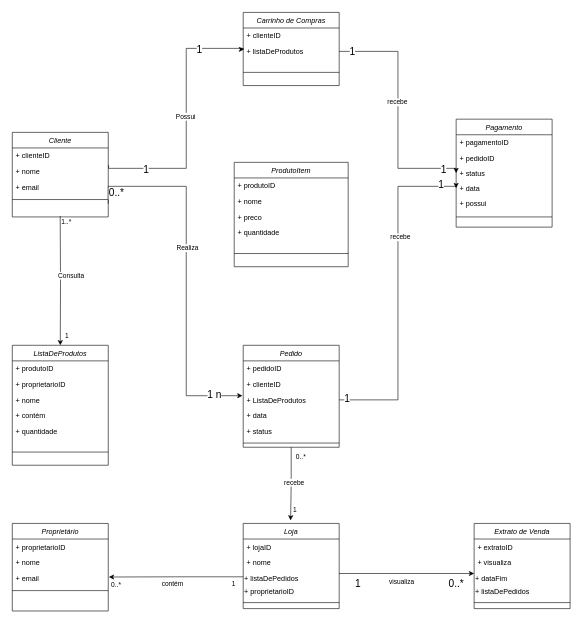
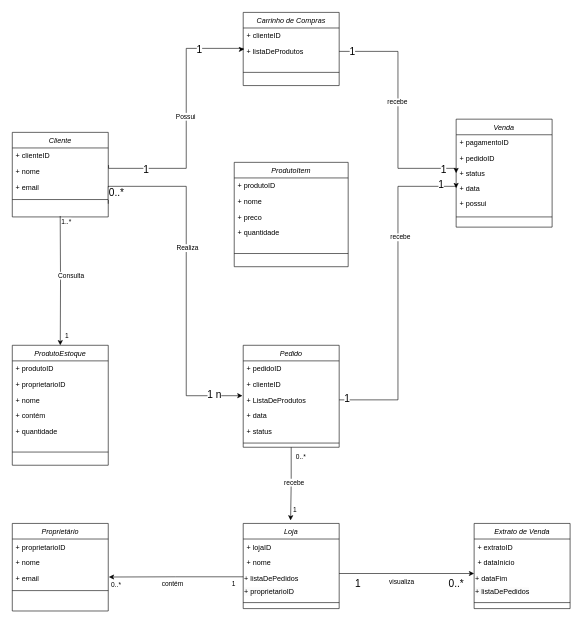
  <mxCell id="0" />
  <mxCell id="1" parent="0" />
  <mxCell id="2" value="Cliente" style="swimlane;fontStyle=2;align=center;verticalAlign=top;childLayout=stackLayout;horizontal=1;startSize=26;horizontalStack=0;resizeParent=1;resizeLast=0;collapsible=1;marginBottom=0;rounded=0;shadow=0;strokeWidth=1;" parent="1" vertex="1"><mxGeometry x="20" y="220" width="160" height="141" as="geometry"><mxRectangle x="230" y="140" width="160" height="26" as="alternateBounds" /></mxGeometry></mxCell>
  <mxCell id="3" value="+ clienteID" style="text;align=left;verticalAlign=top;spacingLeft=4;spacingRight=4;overflow=hidden;rotatable=0;points=[[0,0.5],[1,0.5]];portConstraint=eastwest;" parent="2" vertex="1"><mxGeometry y="26" width="160" height="26" as="geometry" /></mxCell>
  <mxCell id="4" value="+ nome " style="text;align=left;verticalAlign=top;spacingLeft=4;spacingRight=4;overflow=hidden;rotatable=0;points=[[0,0.5],[1,0.5]];portConstraint=eastwest;" parent="2" vertex="1"><mxGeometry y="52" width="160" height="26" as="geometry" /></mxCell>
  <mxCell id="5" value="+ email " style="text;align=left;verticalAlign=top;spacingLeft=4;spacingRight=4;overflow=hidden;rotatable=0;points=[[0,0.5],[1,0.5]];portConstraint=eastwest;" parent="2" vertex="1"><mxGeometry y="78" width="160" height="26" as="geometry" /></mxCell>
  <mxCell id="6" value="" style="line;html=1;strokeWidth=1;align=left;verticalAlign=middle;spacingTop=-1;spacingLeft=3;spacingRight=3;rotatable=0;labelPosition=right;points=[];portConstraint=eastwest;" parent="2" vertex="1"><mxGeometry y="104" width="160" height="16" as="geometry" /></mxCell>
- <mxCell id="7" value="ListaDeProdutos" style="swimlane;fontStyle=2;align=center;verticalAlign=top;childLayout=stackLayout;horizontal=1;startSize=26;horizontalStack=0;resizeParent=1;resizeLast=0;collapsible=1;marginBottom=0;rounded=0;shadow=0;strokeWidth=1;" parent="1" vertex="1"><mxGeometry x="20" y="575" width="160" height="200" as="geometry"><mxRectangle x="230" y="140" width="160" height="26" as="alternateBounds" /></mxGeometry></mxCell>
+ <mxCell id="7" value="ProdutoEstoque" style="swimlane;fontStyle=2;align=center;verticalAlign=top;childLayout=stackLayout;horizontal=1;startSize=26;horizontalStack=0;resizeParent=1;resizeLast=0;collapsible=1;marginBottom=0;rounded=0;shadow=0;strokeWidth=1;" parent="1" vertex="1"><mxGeometry x="20" y="575" width="160" height="200" as="geometry"><mxRectangle x="230" y="140" width="160" height="26" as="alternateBounds" /></mxGeometry></mxCell>
  <mxCell id="8" value="+ produtoID" style="text;align=left;verticalAlign=top;spacingLeft=4;spacingRight=4;overflow=hidden;rotatable=0;points=[[0,0.5],[1,0.5]];portConstraint=eastwest;" parent="7" vertex="1"><mxGeometry y="26" width="160" height="26" as="geometry" /></mxCell>
  <mxCell id="9" value="+ proprietarioID" style="text;align=left;verticalAlign=top;spacingLeft=4;spacingRight=4;overflow=hidden;rotatable=0;points=[[0,0.5],[1,0.5]];portConstraint=eastwest;" vertex="1" parent="7"><mxGeometry y="52" width="160" height="26" as="geometry" /></mxCell>
  <mxCell id="10" value="+ nome" style="text;align=left;verticalAlign=top;spacingLeft=4;spacingRight=4;overflow=hidden;rotatable=0;points=[[0,0.5],[1,0.5]];portConstraint=eastwest;" parent="7" vertex="1"><mxGeometry y="78" width="160" height="26" as="geometry" /></mxCell>
  <mxCell id="11" value="+ contém" style="text;align=left;verticalAlign=top;spacingLeft=4;spacingRight=4;overflow=hidden;rotatable=0;points=[[0,0.5],[1,0.5]];portConstraint=eastwest;" parent="7" vertex="1"><mxGeometry y="104" width="160" height="26" as="geometry" /></mxCell>
  <mxCell id="12" value="+ quantidade&#10;" style="text;align=left;verticalAlign=top;spacingLeft=4;spacingRight=4;overflow=hidden;rotatable=0;points=[[0,0.5],[1,0.5]];portConstraint=eastwest;" parent="7" vertex="1"><mxGeometry y="130" width="160" height="26" as="geometry" /></mxCell>
  <mxCell id="13" value="" style="line;html=1;strokeWidth=1;align=left;verticalAlign=middle;spacingTop=-1;spacingLeft=3;spacingRight=3;rotatable=0;labelPosition=right;points=[];portConstraint=eastwest;" parent="7" vertex="1"><mxGeometry y="156" width="160" height="44" as="geometry" /></mxCell>
  <mxCell id="14" value="Carrinho de Compras" style="swimlane;fontStyle=2;align=center;verticalAlign=top;childLayout=stackLayout;horizontal=1;startSize=26;horizontalStack=0;resizeParent=1;resizeLast=0;collapsible=1;marginBottom=0;rounded=0;shadow=0;strokeWidth=1;" parent="1" vertex="1"><mxGeometry x="405" y="20" width="160" height="122" as="geometry"><mxRectangle x="230" y="140" width="160" height="26" as="alternateBounds" /></mxGeometry></mxCell>
  <mxCell id="15" value="+ clienteID" style="text;align=left;verticalAlign=top;spacingLeft=4;spacingRight=4;overflow=hidden;rotatable=0;points=[[0,0.5],[1,0.5]];portConstraint=eastwest;" parent="14" vertex="1"><mxGeometry y="26" width="160" height="26" as="geometry" /></mxCell>
  <mxCell id="16" value="+ listaDeProdutos" style="text;align=left;verticalAlign=top;spacingLeft=4;spacingRight=4;overflow=hidden;rotatable=0;points=[[0,0.5],[1,0.5]];portConstraint=eastwest;" parent="14" vertex="1"><mxGeometry y="52" width="160" height="26" as="geometry" /></mxCell>
  <mxCell id="17" value="" style="line;html=1;strokeWidth=1;align=left;verticalAlign=middle;spacingTop=-1;spacingLeft=3;spacingRight=3;rotatable=0;labelPosition=right;points=[];portConstraint=eastwest;" parent="14" vertex="1"><mxGeometry y="78" width="160" height="44" as="geometry" /></mxCell>
  <mxCell id="18" value="Pedido" style="swimlane;fontStyle=2;align=center;verticalAlign=top;childLayout=stackLayout;horizontal=1;startSize=26;horizontalStack=0;resizeParent=1;resizeLast=0;collapsible=1;marginBottom=0;rounded=0;shadow=0;strokeWidth=1;" parent="1" vertex="1"><mxGeometry x="405" y="575" width="160" height="170" as="geometry"><mxRectangle x="230" y="140" width="160" height="26" as="alternateBounds" /></mxGeometry></mxCell>
  <mxCell id="19" value="+ pedidoID" style="text;align=left;verticalAlign=top;spacingLeft=4;spacingRight=4;overflow=hidden;rotatable=0;points=[[0,0.5],[1,0.5]];portConstraint=eastwest;" parent="18" vertex="1"><mxGeometry y="26" width="160" height="26" as="geometry" /></mxCell>
  <mxCell id="20" value="+ clienteID" style="text;align=left;verticalAlign=top;spacingLeft=4;spacingRight=4;overflow=hidden;rotatable=0;points=[[0,0.5],[1,0.5]];portConstraint=eastwest;" parent="18" vertex="1"><mxGeometry y="52" width="160" height="26" as="geometry" /></mxCell>
  <mxCell id="21" value="+ ListaDeProdutos" style="text;align=left;verticalAlign=top;spacingLeft=4;spacingRight=4;overflow=hidden;rotatable=0;points=[[0,0.5],[1,0.5]];portConstraint=eastwest;" parent="18" vertex="1"><mxGeometry y="78" width="160" height="26" as="geometry" /></mxCell>
  <mxCell id="22" value="+ data" style="text;align=left;verticalAlign=top;spacingLeft=4;spacingRight=4;overflow=hidden;rotatable=0;points=[[0,0.5],[1,0.5]];portConstraint=eastwest;" parent="18" vertex="1"><mxGeometry y="104" width="160" height="26" as="geometry" /></mxCell>
  <mxCell id="23" value="+ status" style="text;align=left;verticalAlign=top;spacingLeft=4;spacingRight=4;overflow=hidden;rotatable=0;points=[[0,0.5],[1,0.5]];portConstraint=eastwest;" parent="18" vertex="1"><mxGeometry y="130" width="160" height="26" as="geometry" /></mxCell>
  <mxCell id="24" value="" style="line;html=1;strokeWidth=1;align=left;verticalAlign=middle;spacingTop=-1;spacingLeft=3;spacingRight=3;rotatable=0;labelPosition=right;points=[];portConstraint=eastwest;" parent="18" vertex="1"><mxGeometry y="156" width="160" height="14" as="geometry" /></mxCell>
- <mxCell id="25" value="Pagamento" style="swimlane;fontStyle=2;align=center;verticalAlign=top;childLayout=stackLayout;horizontal=1;startSize=26;horizontalStack=0;resizeParent=1;resizeLast=0;collapsible=1;marginBottom=0;rounded=0;shadow=0;strokeWidth=1;" parent="1" vertex="1"><mxGeometry x="760" y="198" width="160" height="180" as="geometry"><mxRectangle x="230" y="140" width="160" height="26" as="alternateBounds" /></mxGeometry></mxCell>
+ <mxCell id="25" value="Venda" style="swimlane;fontStyle=2;align=center;verticalAlign=top;childLayout=stackLayout;horizontal=1;startSize=26;horizontalStack=0;resizeParent=1;resizeLast=0;collapsible=1;marginBottom=0;rounded=0;shadow=0;strokeWidth=1;" parent="1" vertex="1"><mxGeometry x="760" y="198" width="160" height="180" as="geometry"><mxRectangle x="230" y="140" width="160" height="26" as="alternateBounds" /></mxGeometry></mxCell>
  <mxCell id="26" value="+ pagamentoID" style="text;align=left;verticalAlign=top;spacingLeft=4;spacingRight=4;overflow=hidden;rotatable=0;points=[[0,0.5],[1,0.5]];portConstraint=eastwest;" parent="25" vertex="1"><mxGeometry y="26" width="160" height="26" as="geometry" /></mxCell>
  <mxCell id="27" value="+ pedidoID" style="text;align=left;verticalAlign=top;spacingLeft=4;spacingRight=4;overflow=hidden;rotatable=0;points=[[0,0.5],[1,0.5]];portConstraint=eastwest;" parent="25" vertex="1"><mxGeometry y="52" width="160" height="26" as="geometry" /></mxCell>
  <mxCell id="28" value="+ status" style="text;align=left;verticalAlign=top;spacingLeft=4;spacingRight=4;overflow=hidden;rotatable=0;points=[[0,0.5],[1,0.5]];portConstraint=eastwest;" parent="25" vertex="1"><mxGeometry y="78" width="160" height="24" as="geometry" /></mxCell>
  <mxCell id="29" value="+ data" style="text;align=left;verticalAlign=top;spacingLeft=4;spacingRight=4;overflow=hidden;rotatable=0;points=[[0,0.5],[1,0.5]];portConstraint=eastwest;" parent="25" vertex="1"><mxGeometry y="102" width="160" height="26" as="geometry" /></mxCell>
  <mxCell id="30" value="+ possui" style="text;align=left;verticalAlign=top;spacingLeft=4;spacingRight=4;overflow=hidden;rotatable=0;points=[[0,0.5],[1,0.5]];portConstraint=eastwest;" parent="25" vertex="1"><mxGeometry y="128" width="160" height="30" as="geometry" /></mxCell>
  <mxCell id="31" value="" style="line;html=1;strokeWidth=1;align=left;verticalAlign=middle;spacingTop=-1;spacingLeft=3;spacingRight=3;rotatable=0;labelPosition=right;points=[];portConstraint=eastwest;" parent="25" vertex="1"><mxGeometry y="158" width="160" height="10" as="geometry" /></mxCell>
  <mxCell id="32" value="" style="edgeStyle=orthogonalEdgeStyle;rounded=0;orthogonalLoop=1;jettySize=auto;html=1;entryX=0.009;entryY=0.364;entryDx=0;entryDy=0;exitX=1.003;exitY=0.1;exitDx=0;exitDy=0;exitPerimeter=0;entryPerimeter=0;" parent="1" source="4" target="16" edge="1"><mxGeometry relative="1" as="geometry"><mxPoint x="545" y="81" as="targetPoint" /><Array as="points"><mxPoint x="181" y="280" /><mxPoint x="310" y="280" /><mxPoint x="310" y="80" /><mxPoint x="405" y="80" /><mxPoint x="405" y="82" /></Array></mxGeometry></mxCell>
  <mxCell id="33" value="1" style="edgeLabel;html=1;align=center;verticalAlign=middle;resizable=0;points=[];spacing=2;fontSize=17;" parent="32" vertex="1" connectable="0"><mxGeometry x="-0.689" y="-3" relative="1" as="geometry"><mxPoint as="offset" /></mxGeometry></mxCell>
  <mxCell id="34" value="1" style="edgeLabel;html=1;align=center;verticalAlign=middle;resizable=0;points=[];spacing=2;fontSize=17;" parent="32" vertex="1" connectable="0"><mxGeometry x="0.644" y="-2" relative="1" as="geometry"><mxPoint as="offset" /></mxGeometry></mxCell>
  <mxCell id="35" value="Possui" style="edgeLabel;html=1;align=center;verticalAlign=middle;resizable=0;points=[];" parent="32" connectable="0" vertex="1"><mxGeometry x="0.021" y="2" relative="1" as="geometry"><mxPoint as="offset" /></mxGeometry></mxCell>
  <mxCell id="36" style="edgeStyle=orthogonalEdgeStyle;rounded=0;orthogonalLoop=1;jettySize=auto;html=1;entryX=-0.008;entryY=1.233;entryDx=0;entryDy=0;fontSize=17;entryPerimeter=0;" parent="1" target="20" edge="1"><mxGeometry relative="1" as="geometry"><mxPoint x="180" y="339" as="sourcePoint" /><mxPoint x="545" y="660" as="targetPoint" /><Array as="points"><mxPoint x="180" y="310" /><mxPoint x="310" y="310" /><mxPoint x="310" y="659" /></Array></mxGeometry></mxCell>
  <mxCell id="37" value="0..*&amp;nbsp;" style="edgeLabel;html=1;align=center;verticalAlign=middle;resizable=0;points=[];fontSize=17;" parent="36" vertex="1" connectable="0"><mxGeometry x="-0.865" y="-5" relative="1" as="geometry"><mxPoint x="3" y="6" as="offset" /></mxGeometry></mxCell>
  <mxCell id="38" value="1 n" style="edgeLabel;html=1;align=center;verticalAlign=middle;resizable=0;points=[];fontSize=17;" parent="36" vertex="1" connectable="0"><mxGeometry x="0.873" y="1" relative="1" as="geometry"><mxPoint x="-9" as="offset" /></mxGeometry></mxCell>
  <mxCell id="39" value="Realiza" style="edgeLabel;html=1;align=center;verticalAlign=middle;resizable=0;points=[];" parent="36" connectable="0" vertex="1"><mxGeometry x="-0.128" y="1" relative="1" as="geometry"><mxPoint y="-1" as="offset" /></mxGeometry></mxCell>
  <mxCell id="40" style="edgeStyle=orthogonalEdgeStyle;rounded=0;orthogonalLoop=1;jettySize=auto;html=1;entryX=0;entryY=0.5;entryDx=0;entryDy=0;" parent="1" source="16" target="28" edge="1"><mxGeometry relative="1" as="geometry"><Array as="points"><mxPoint x="663" y="85" /><mxPoint x="663" y="280" /><mxPoint x="760" y="280" /></Array></mxGeometry></mxCell>
  <mxCell id="41" value="1" style="edgeLabel;html=1;align=center;verticalAlign=middle;resizable=0;points=[];fontSize=17;" parent="40" connectable="0" vertex="1"><mxGeometry x="-0.892" relative="1" as="geometry"><mxPoint as="offset" /></mxGeometry></mxCell>
  <mxCell id="42" value="1" style="edgeLabel;html=1;align=center;verticalAlign=middle;resizable=0;points=[];fontSize=17;" parent="40" connectable="0" vertex="1"><mxGeometry x="0.85" y="-2" relative="1" as="geometry"><mxPoint as="offset" /></mxGeometry></mxCell>
  <mxCell id="43" value="recebe" style="edgeLabel;html=1;align=center;verticalAlign=middle;resizable=0;points=[];" parent="40" connectable="0" vertex="1"><mxGeometry x="-0.083" y="-2" relative="1" as="geometry"><mxPoint as="offset" /></mxGeometry></mxCell>
  <mxCell id="44" style="edgeStyle=orthogonalEdgeStyle;rounded=0;orthogonalLoop=1;jettySize=auto;html=1;entryX=0;entryY=0.5;entryDx=0;entryDy=0;" parent="1" source="21" target="29" edge="1"><mxGeometry relative="1" as="geometry"><Array as="points"><mxPoint x="663" y="666" /><mxPoint x="663" y="310" /><mxPoint x="760" y="310" /></Array></mxGeometry></mxCell>
  <mxCell id="45" value="1" style="edgeLabel;html=1;align=center;verticalAlign=middle;resizable=0;points=[];fontSize=17;" parent="44" connectable="0" vertex="1"><mxGeometry x="0.928" y="2" relative="1" as="geometry"><mxPoint x="-9" as="offset" /></mxGeometry></mxCell>
  <mxCell id="46" value="1" style="edgeLabel;html=1;align=center;verticalAlign=middle;resizable=0;points=[];fontSize=17;" parent="44" connectable="0" vertex="1"><mxGeometry x="-0.957" y="2" relative="1" as="geometry"><mxPoint as="offset" /></mxGeometry></mxCell>
  <mxCell id="47" value="recebe" style="edgeLabel;html=1;align=center;verticalAlign=middle;resizable=0;points=[];" parent="44" connectable="0" vertex="1"><mxGeometry x="0.336" y="-3" relative="1" as="geometry"><mxPoint as="offset" /></mxGeometry></mxCell>
  <mxCell id="48" style="edgeStyle=orthogonalEdgeStyle;rounded=0;orthogonalLoop=1;jettySize=auto;html=1;exitX=0;exitY=0.5;exitDx=0;exitDy=0;entryX=1.006;entryY=0.436;entryDx=0;entryDy=0;entryPerimeter=0;" edge="1" parent="1" source="55" target="85"><mxGeometry relative="1" as="geometry"><mxPoint x="410" y="939" as="sourcePoint" /><mxPoint x="240" y="920" as="targetPoint" /><Array as="points" /></mxGeometry></mxCell>
  <mxCell id="49" value="contém" style="edgeLabel;html=1;align=center;verticalAlign=middle;resizable=0;points=[];" vertex="1" connectable="0" parent="48"><mxGeometry x="0.06" relative="1" as="geometry"><mxPoint y="11" as="offset" /></mxGeometry></mxCell>
  <mxCell id="50" value="1" style="edgeLabel;html=1;align=center;verticalAlign=middle;resizable=0;points=[];" vertex="1" connectable="0" parent="48"><mxGeometry x="-0.952" y="-3" relative="1" as="geometry"><mxPoint x="-12" y="14" as="offset" /></mxGeometry></mxCell>
  <mxCell id="51" value="0..*" style="edgeLabel;html=1;align=center;verticalAlign=middle;resizable=0;points=[];" vertex="1" connectable="0" parent="48"><mxGeometry x="0.914" y="2" relative="1" as="geometry"><mxPoint x="2" y="11" as="offset" /></mxGeometry></mxCell>
  <mxCell id="52" value="Loja" style="swimlane;fontStyle=2;align=center;verticalAlign=top;childLayout=stackLayout;horizontal=1;startSize=26;horizontalStack=0;resizeParent=1;resizeLast=0;collapsible=1;marginBottom=0;rounded=0;shadow=0;strokeWidth=1;" parent="1" vertex="1"><mxGeometry x="405" y="872" width="160" height="142" as="geometry"><mxRectangle x="230" y="140" width="160" height="26" as="alternateBounds" /></mxGeometry></mxCell>
  <mxCell id="53" value="+ lojaID" style="text;align=left;verticalAlign=top;spacingLeft=4;spacingRight=4;overflow=hidden;rotatable=0;points=[[0,0.5],[1,0.5]];portConstraint=eastwest;" parent="52" vertex="1"><mxGeometry y="26" width="160" height="26" as="geometry" /></mxCell>
  <mxCell id="54" value="+ nome" style="text;align=left;verticalAlign=top;spacingLeft=4;spacingRight=4;overflow=hidden;rotatable=0;points=[[0,0.5],[1,0.5]];portConstraint=eastwest;" parent="52" vertex="1"><mxGeometry y="52" width="160" height="26" as="geometry" /></mxCell>
  <mxCell id="55" value="&lt;span style=&quot;text-wrap: nowrap;&quot;&gt;+&amp;nbsp;&lt;/span&gt;listaDePedidos" style="text;whiteSpace=wrap;html=1;" parent="52" vertex="1"><mxGeometry y="78" width="160" height="22" as="geometry" /></mxCell>
  <mxCell id="56" value="&lt;span style=&quot;color: rgb(0, 0, 0); font-family: Helvetica; font-size: 12px; font-style: normal; font-variant-ligatures: normal; font-variant-caps: normal; font-weight: 400; letter-spacing: normal; orphans: 2; text-align: left; text-indent: 0px; text-transform: none; widows: 2; word-spacing: 0px; -webkit-text-stroke-width: 0px; white-space: nowrap; background-color: rgb(251, 251, 251); text-decoration-thickness: initial; text-decoration-style: initial; text-decoration-color: initial; display: inline !important; float: none;&quot;&gt;&lt;span&gt;+&amp;nbsp;&lt;/span&gt;proprietarioID&lt;/span&gt;" style="text;whiteSpace=wrap;html=1;" parent="52" vertex="1"><mxGeometry y="100" width="160" height="22" as="geometry" /></mxCell>
  <mxCell id="57" value="" style="line;html=1;strokeWidth=1;align=left;verticalAlign=middle;spacingTop=-1;spacingLeft=3;spacingRight=3;rotatable=0;labelPosition=right;points=[];portConstraint=eastwest;" parent="52" vertex="1"><mxGeometry y="122" width="160" height="20" as="geometry" /></mxCell>
  <mxCell id="58" value="Extrato de Venda" style="swimlane;fontStyle=2;align=center;verticalAlign=top;childLayout=stackLayout;horizontal=1;startSize=26;horizontalStack=0;resizeParent=1;resizeLast=0;collapsible=1;marginBottom=0;rounded=0;shadow=0;strokeWidth=1;" parent="1" vertex="1"><mxGeometry x="790" y="872" width="160" height="142" as="geometry"><mxRectangle x="230" y="140" width="160" height="26" as="alternateBounds" /></mxGeometry></mxCell>
  <mxCell id="59" value="+ extratoID" style="text;align=left;verticalAlign=top;spacingLeft=4;spacingRight=4;overflow=hidden;rotatable=0;points=[[0,0.5],[1,0.5]];portConstraint=eastwest;" parent="58" vertex="1"><mxGeometry y="26" width="160" height="26" as="geometry" /></mxCell>
- <mxCell id="60" value="+ visualiza" style="text;align=left;verticalAlign=top;spacingLeft=4;spacingRight=4;overflow=hidden;rotatable=0;points=[[0,0.5],[1,0.5]];portConstraint=eastwest;" parent="58" vertex="1"><mxGeometry y="52" width="160" height="26" as="geometry" /></mxCell>
+ <mxCell id="60" value="+ dataInicio" style="text;align=left;verticalAlign=top;spacingLeft=4;spacingRight=4;overflow=hidden;rotatable=0;points=[[0,0.5],[1,0.5]];portConstraint=eastwest;" parent="58" vertex="1"><mxGeometry y="52" width="160" height="26" as="geometry" /></mxCell>
  <mxCell id="61" value="&lt;span style=&quot;text-wrap: nowrap;&quot;&gt;+&amp;nbsp;&lt;/span&gt;dataFim" style="text;whiteSpace=wrap;html=1;" parent="58" vertex="1"><mxGeometry y="78" width="160" height="22" as="geometry" /></mxCell>
  <mxCell id="62" value="&lt;span style=&quot;color: rgb(0, 0, 0); font-family: Helvetica; font-size: 12px; font-style: normal; font-variant-ligatures: normal; font-variant-caps: normal; font-weight: 400; letter-spacing: normal; orphans: 2; text-align: left; text-indent: 0px; text-transform: none; widows: 2; word-spacing: 0px; -webkit-text-stroke-width: 0px; white-space: nowrap; background-color: rgb(251, 251, 251); text-decoration-thickness: initial; text-decoration-style: initial; text-decoration-color: initial; display: inline !important; float: none;&quot;&gt;&lt;span&gt;+&amp;nbsp;&lt;/span&gt;listaDePedidos&lt;/span&gt;" style="text;whiteSpace=wrap;html=1;" parent="58" vertex="1"><mxGeometry y="100" width="160" height="22" as="geometry" /></mxCell>
  <mxCell id="63" value="" style="line;html=1;strokeWidth=1;align=left;verticalAlign=middle;spacingTop=-1;spacingLeft=3;spacingRight=3;rotatable=0;labelPosition=right;points=[];portConstraint=eastwest;" parent="58" vertex="1"><mxGeometry y="122" width="160" height="20" as="geometry" /></mxCell>
  <mxCell id="64" style="edgeStyle=orthogonalEdgeStyle;rounded=0;orthogonalLoop=1;jettySize=auto;html=1;exitX=1;exitY=0.25;exitDx=0;exitDy=0;entryX=0;entryY=0.25;entryDx=0;entryDy=0;" parent="1" source="55" target="61" edge="1"><mxGeometry relative="1" as="geometry"><mxPoint x="790" y="950" as="targetPoint" /></mxGeometry></mxCell>
  <mxCell id="65" value="1" style="edgeLabel;html=1;align=center;verticalAlign=middle;resizable=0;points=[];fontSize=17;" parent="64" connectable="0" vertex="1"><mxGeometry x="-0.737" y="-1" relative="1" as="geometry"><mxPoint y="16" as="offset" /></mxGeometry></mxCell>
  <mxCell id="66" value="0..*" style="edgeLabel;html=1;align=center;verticalAlign=middle;resizable=0;points=[];fontSize=17;" parent="64" connectable="0" vertex="1"><mxGeometry x="0.48" y="2" relative="1" as="geometry"><mxPoint x="27" y="19" as="offset" /></mxGeometry></mxCell>
  <mxCell id="67" value="visualiza" style="edgeLabel;html=1;align=center;verticalAlign=middle;resizable=0;points=[];" parent="64" connectable="0" vertex="1"><mxGeometry x="-0.082" y="-2" relative="1" as="geometry"><mxPoint y="12" as="offset" /></mxGeometry></mxCell>
  <mxCell id="68" value="ProdutoItem" style="swimlane;fontStyle=2;align=center;verticalAlign=top;childLayout=stackLayout;horizontal=1;startSize=26;horizontalStack=0;resizeParent=1;resizeLast=0;collapsible=1;marginBottom=0;rounded=0;shadow=0;strokeWidth=1;" parent="1" vertex="1"><mxGeometry x="390" y="270" width="190" height="174" as="geometry"><mxRectangle x="230" y="140" width="160" height="26" as="alternateBounds" /></mxGeometry></mxCell>
  <mxCell id="69" value="+ produtoID" style="text;align=left;verticalAlign=top;spacingLeft=4;spacingRight=4;overflow=hidden;rotatable=0;points=[[0,0.5],[1,0.5]];portConstraint=eastwest;" parent="68" vertex="1"><mxGeometry y="26" width="190" height="26" as="geometry" /></mxCell>
  <mxCell id="70" value="+ nome" style="text;align=left;verticalAlign=top;spacingLeft=4;spacingRight=4;overflow=hidden;rotatable=0;points=[[0,0.5],[1,0.5]];portConstraint=eastwest;" parent="68" vertex="1"><mxGeometry y="52" width="190" height="26" as="geometry" /></mxCell>
  <mxCell id="71" value="+ preco" style="text;align=left;verticalAlign=top;spacingLeft=4;spacingRight=4;overflow=hidden;rotatable=0;points=[[0,0.5],[1,0.5]];portConstraint=eastwest;" parent="68" vertex="1"><mxGeometry y="78" width="190" height="26" as="geometry" /></mxCell>
  <mxCell id="72" value="+ quantidade" style="text;align=left;verticalAlign=top;spacingLeft=4;spacingRight=4;overflow=hidden;rotatable=0;points=[[0,0.5],[1,0.5]];portConstraint=eastwest;" parent="68" vertex="1"><mxGeometry y="104" width="190" height="26" as="geometry" /></mxCell>
  <mxCell id="73" value="" style="line;html=1;strokeWidth=1;align=left;verticalAlign=middle;spacingTop=-1;spacingLeft=3;spacingRight=3;rotatable=0;labelPosition=right;points=[];portConstraint=eastwest;" parent="68" vertex="1"><mxGeometry y="130" width="190" height="44" as="geometry" /></mxCell>
  <mxCell id="74" style="edgeStyle=orthogonalEdgeStyle;rounded=0;orthogonalLoop=1;jettySize=auto;html=1;exitX=0.497;exitY=-0.052;exitDx=0;exitDy=0;exitPerimeter=0;" edge="1" parent="1" target="7"><mxGeometry relative="1" as="geometry"><mxPoint x="99.88" y="359.44" as="sourcePoint" /><mxPoint x="80" y="612" as="targetPoint" /></mxGeometry></mxCell>
  <mxCell id="75" value="Consulta" style="edgeLabel;html=1;align=center;verticalAlign=middle;resizable=0;points=[];" vertex="1" connectable="0" parent="74"><mxGeometry x="-0.205" y="1" relative="1" as="geometry"><mxPoint x="16" y="13" as="offset" /></mxGeometry></mxCell>
  <mxCell id="76" value="1" style="edgeLabel;html=1;align=center;verticalAlign=middle;resizable=0;points=[];" vertex="1" connectable="0" parent="74"><mxGeometry x="0.743" y="-1" relative="1" as="geometry"><mxPoint x="11" y="11" as="offset" /></mxGeometry></mxCell>
  <mxCell id="77" value="1..*" style="edgeLabel;html=1;align=center;verticalAlign=middle;resizable=0;points=[];" vertex="1" connectable="0" parent="74"><mxGeometry x="-0.921" y="1" relative="1" as="geometry"><mxPoint x="9" as="offset" /></mxGeometry></mxCell>
  <mxCell id="78" style="edgeStyle=orthogonalEdgeStyle;rounded=0;orthogonalLoop=1;jettySize=auto;html=1;" edge="1" parent="1" source="18"><mxGeometry relative="1" as="geometry"><mxPoint x="484" y="867" as="targetPoint" /></mxGeometry></mxCell>
  <mxCell id="79" value="recebe" style="edgeLabel;html=1;align=center;verticalAlign=middle;resizable=0;points=[];" vertex="1" connectable="0" parent="78"><mxGeometry x="-0.049" y="4" relative="1" as="geometry"><mxPoint as="offset" /></mxGeometry></mxCell>
  <mxCell id="80" value="0..*" style="edgeLabel;html=1;align=center;verticalAlign=middle;resizable=0;points=[];" vertex="1" connectable="0" parent="78"><mxGeometry x="-0.905" y="1" relative="1" as="geometry"><mxPoint x="14" y="9" as="offset" /></mxGeometry></mxCell>
  <mxCell id="81" value="1" style="edgeLabel;html=1;align=center;verticalAlign=middle;resizable=0;points=[];" vertex="1" connectable="0" parent="78"><mxGeometry x="0.85" y="2" relative="1" as="geometry"><mxPoint x="4" y="-8" as="offset" /></mxGeometry></mxCell>
  <mxCell id="82" value="Proprietário" style="swimlane;fontStyle=2;align=center;verticalAlign=top;childLayout=stackLayout;horizontal=1;startSize=26;horizontalStack=0;resizeParent=1;resizeLast=0;collapsible=1;marginBottom=0;rounded=0;shadow=0;strokeWidth=1;" vertex="1" parent="1"><mxGeometry x="20" y="872" width="160" height="146" as="geometry"><mxRectangle x="230" y="140" width="160" height="26" as="alternateBounds" /></mxGeometry></mxCell>
  <mxCell id="83" value="+ proprietarioID" style="text;align=left;verticalAlign=top;spacingLeft=4;spacingRight=4;overflow=hidden;rotatable=0;points=[[0,0.5],[1,0.5]];portConstraint=eastwest;" vertex="1" parent="82"><mxGeometry y="26" width="160" height="26" as="geometry" /></mxCell>
  <mxCell id="84" value="+ nome " style="text;align=left;verticalAlign=top;spacingLeft=4;spacingRight=4;overflow=hidden;rotatable=0;points=[[0,0.5],[1,0.5]];portConstraint=eastwest;" vertex="1" parent="82"><mxGeometry y="52" width="160" height="26" as="geometry" /></mxCell>
  <mxCell id="85" value="+ email " style="text;align=left;verticalAlign=top;spacingLeft=4;spacingRight=4;overflow=hidden;rotatable=0;points=[[0,0.5],[1,0.5]];portConstraint=eastwest;" vertex="1" parent="82"><mxGeometry y="78" width="160" height="26" as="geometry" /></mxCell>
  <mxCell id="86" value="" style="line;html=1;strokeWidth=1;align=left;verticalAlign=middle;spacingTop=-1;spacingLeft=3;spacingRight=3;rotatable=0;labelPosition=right;points=[];portConstraint=eastwest;" vertex="1" parent="82"><mxGeometry y="104" width="160" height="16" as="geometry" /></mxCell>
